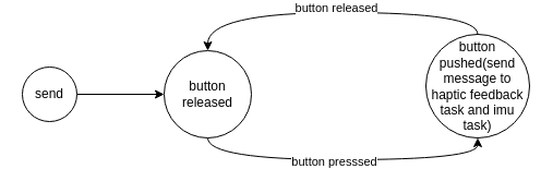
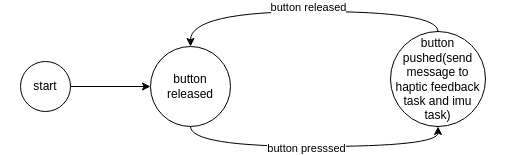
  <mxCell id="0" />
  <mxCell id="1" parent="0" />
  <mxCell id="2" style="edgeStyle=orthogonalEdgeStyle;rounded=0;orthogonalLoop=1;jettySize=auto;html=1;exitX=0.5;exitY=1;exitDx=0;exitDy=0;entryX=0.5;entryY=1;entryDx=0;entryDy=0;curved=1;" edge="1" parent="1" source="4" target="9"><mxGeometry relative="1" as="geometry" /></mxCell>
  <mxCell id="3" value="button presssed" style="edgeLabel;html=1;align=center;verticalAlign=middle;resizable=0;points=[];" vertex="1" connectable="0" parent="2"><mxGeometry x="-0.064" y="-1" relative="1" as="geometry"><mxPoint as="offset" /></mxGeometry></mxCell>
  <mxCell id="4" value="button released" style="ellipse;whiteSpace=wrap;html=1;aspect=fixed;" vertex="1" parent="1"><mxGeometry x="150" y="35" width="80" height="80" as="geometry" /></mxCell>
  <mxCell id="5" style="edgeStyle=orthogonalEdgeStyle;rounded=0;orthogonalLoop=1;jettySize=auto;html=1;exitX=1;exitY=0.5;exitDx=0;exitDy=0;" edge="1" parent="1" source="6" target="4"><mxGeometry relative="1" as="geometry" /></mxCell>
- <mxCell id="6" value="send" style="ellipse;whiteSpace=wrap;html=1;aspect=fixed;" vertex="1" parent="1"><mxGeometry x="20" y="50" width="50" height="50" as="geometry" /></mxCell>
+ <mxCell id="6" value="start" style="ellipse;whiteSpace=wrap;html=1;aspect=fixed;" vertex="1" parent="1"><mxGeometry x="20" y="50" width="50" height="50" as="geometry" /></mxCell>
  <mxCell id="7" style="edgeStyle=orthogonalEdgeStyle;rounded=0;orthogonalLoop=1;jettySize=auto;html=1;exitX=0.5;exitY=0;exitDx=0;exitDy=0;entryX=0.5;entryY=0;entryDx=0;entryDy=0;curved=1;" edge="1" parent="1" source="9" target="4"><mxGeometry relative="1" as="geometry" /></mxCell>
  <mxCell id="8" value="button released" style="edgeLabel;html=1;align=center;verticalAlign=middle;resizable=0;points=[];" vertex="1" connectable="0" parent="7"><mxGeometry x="-0.15" y="4" relative="1" as="geometry"><mxPoint x="-21" y="-9" as="offset" /></mxGeometry></mxCell>
  <mxCell id="9" value="button pushed(send message to haptic feedback task and imu task)" style="ellipse;whiteSpace=wrap;html=1;aspect=fixed;" vertex="1" parent="1"><mxGeometry x="390" y="20" width="95" height="95" as="geometry" /></mxCell>
